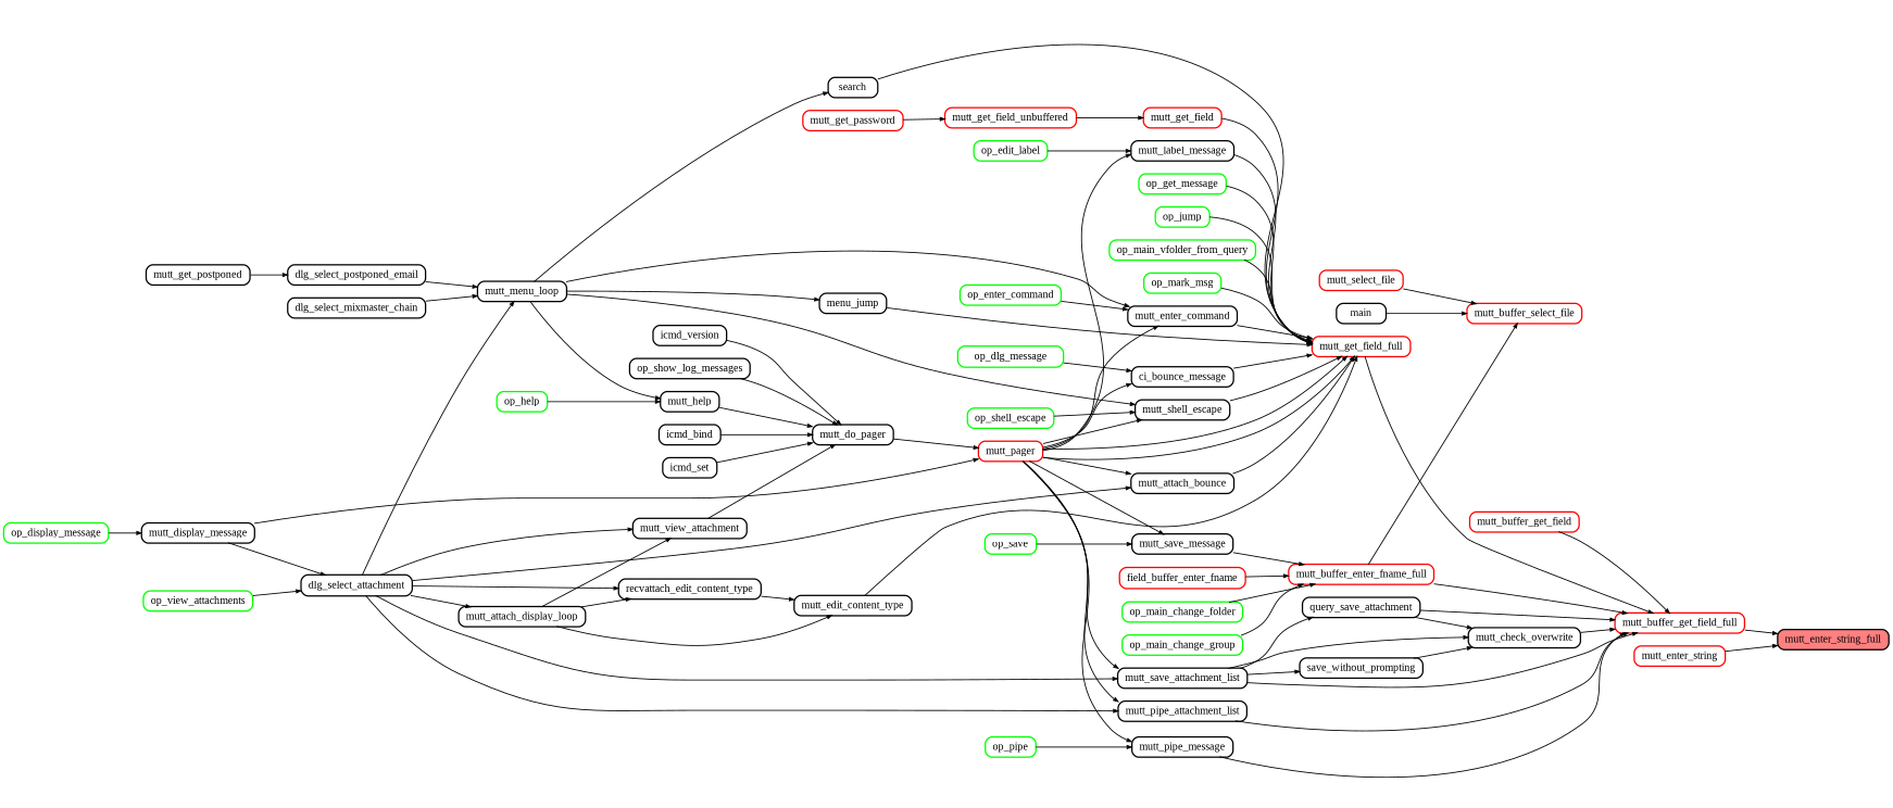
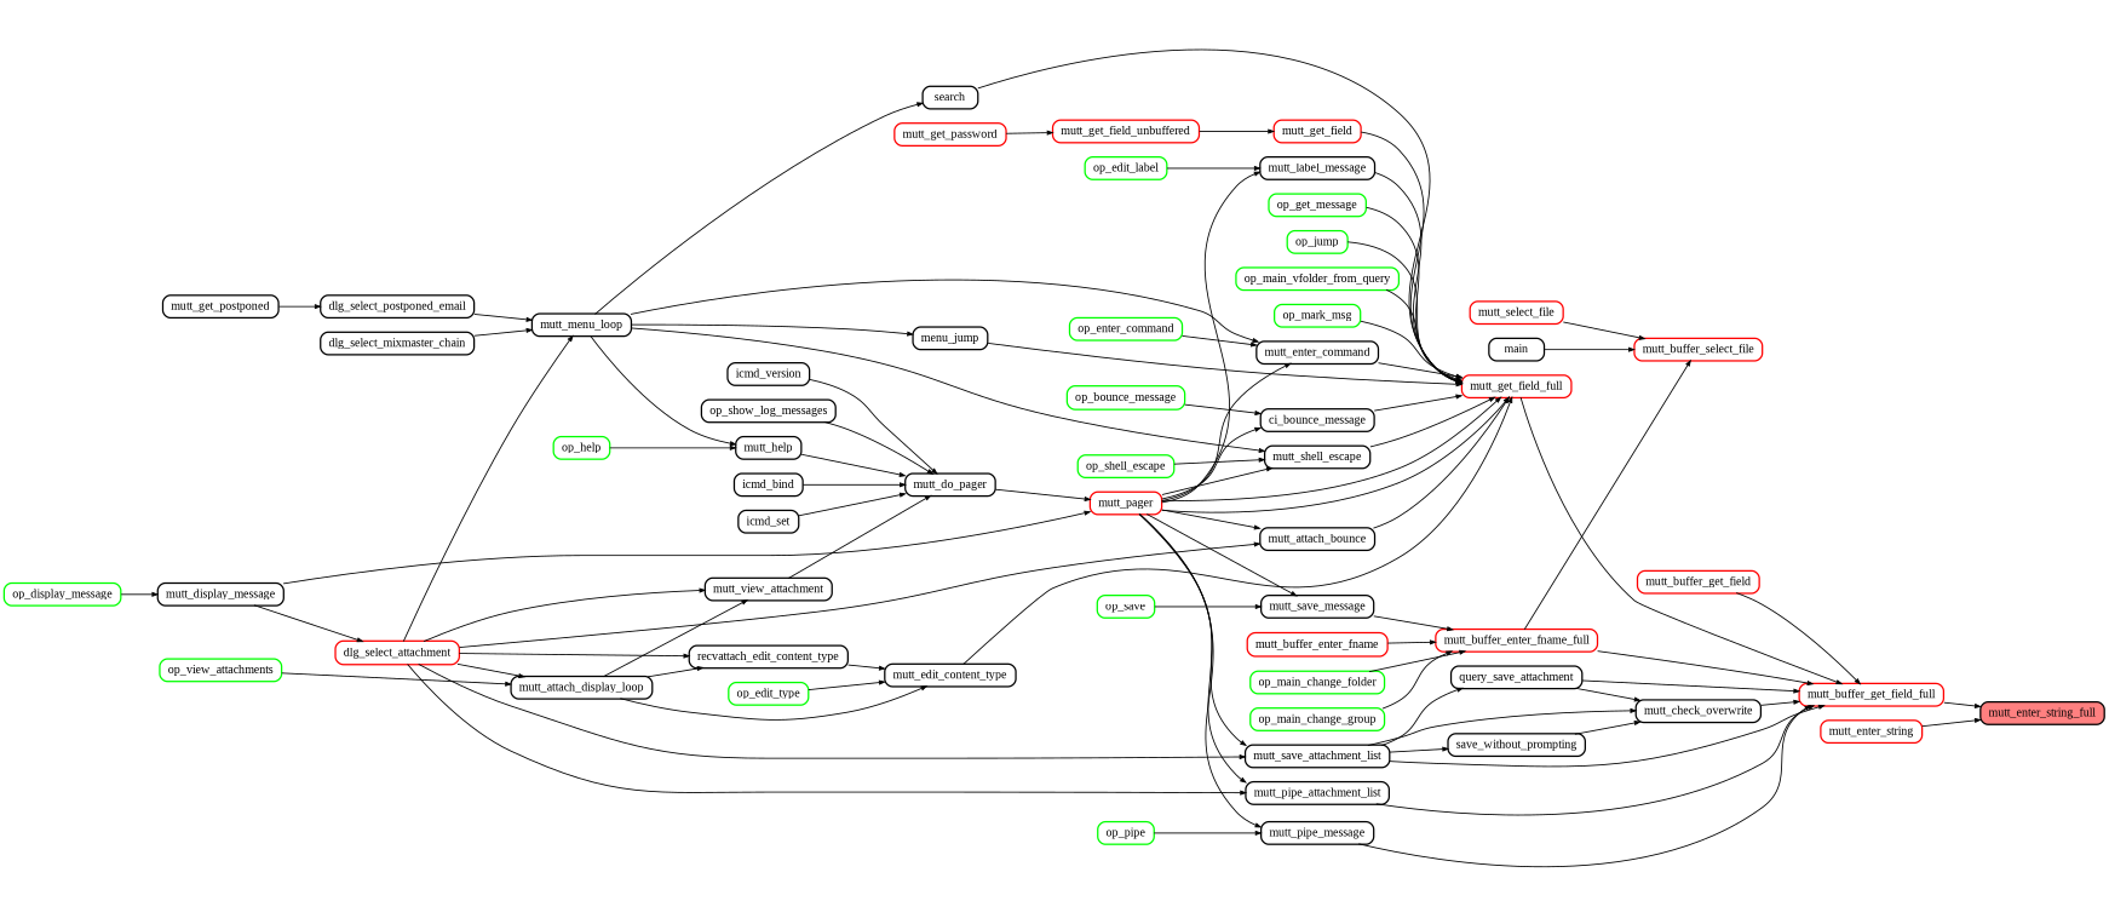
  digraph {
    compound=true
    fontname="Liberation Serif"
    nodesep=0.2
    rankdir=LR
    ranksep=0.5
    node [color="#000000" fillcolor="#ffffff" fontname="Liberation Serif" fontsize=12 penwidth=1.5 shape=Mrecord style="rounded,filled"]
    edge [arrowsize=0.5 fontname="Liberation Serif" penwidth=1.0]
    mutt_enter_string_full [color=black fillcolor="#ff8080" height=0.2]
-   mutt_buffer_enter_fname [color="#ff0000" height=0.2 label=field_buffer_enter_fname]
+   mutt_buffer_enter_fname [color="#ff0000" height=0.2]
    mutt_buffer_enter_fname_full [color="#ff0000" height=0.2]
    mutt_buffer_get_field_full [color="#ff0000" height=0.2]
    mutt_buffer_select_file [color="#ff0000" height=0.2]
    mutt_buffer_get_field [color="#ff0000" height=0.2]
    mutt_enter_string [color="#ff0000" height=0.2]
    mutt_get_field [color="#ff0000" height=0.2]
    mutt_get_field_full [color="#ff0000" height=0.2]
    mutt_get_field_unbuffered [color="#ff0000" height=0.2]
    mutt_get_password [color="#ff0000" height=0.2]
    mutt_select_file [color="#ff0000" height=0.2]
    mutt_pager [color="#ff0000" height=0.2]
    ci_bounce_message [height=0.2]
    mutt_attach_bounce [height=0.2]
    mutt_pipe_attachment_list [height=0.2]
    mutt_save_attachment_list [height=0.2]
    mutt_enter_command [height=0.2]
    mutt_label_message [height=0.2]
    mutt_shell_escape [height=0.2]
    mutt_pipe_message [height=0.2]
    mutt_save_message [height=0.2]
-   dlg_select_attachment [height=0.2]
+   dlg_select_attachment [color="#ff0000" height=0.2]
    mutt_attach_display_loop [height=0.2]
    mutt_menu_loop [height=0.2]
    mutt_view_attachment [height=0.2]
    recvattach_edit_content_type [height=0.2]
    mutt_check_overwrite [height=0.2]
    query_save_attachment [height=0.2]
    save_without_prompting [height=0.2]
-   op_bounce_message [color="#00ff00" height=0.2 label=op_dlg_message]
+   op_bounce_message [color="#00ff00" height=0.2]
    op_display_message [color="#00ff00" height=0.2]
    mutt_display_message [height=0.2]
    op_edit_label [color="#00ff00" height=0.2]
+   op_edit_type [color="#00ff00" height=0.2]
    mutt_edit_content_type [height=0.2]
    op_enter_command [color="#00ff00" height=0.2]
    op_get_message [color="#00ff00" height=0.2]
    op_help [color="#00ff00" height=0.2]
    mutt_help [height=0.2]
    mutt_do_pager [height=0.2]
    op_jump [color="#00ff00" height=0.2]
    op_main_change_folder [color="#00ff00" height=0.2]
    op_main_change_group [color="#00ff00" height=0.2]
    op_main_vfolder_from_query [color="#00ff00" height=0.2]
    op_mark_msg [color="#00ff00" height=0.2]
    op_pipe [color="#00ff00" height=0.2]
    op_save [color="#00ff00" height=0.2]
    op_shell_escape [color="#00ff00" height=0.2]
    op_view_attachments [color="#00ff00" height=0.2]
    menu_jump [height=0.2]
    search [height=0.2]
    dlg_select_mixmaster_chain [height=0.2]
    dlg_select_postponed_email [height=0.2]
    icmd_bind [height=0.2]
    icmd_set [height=0.2]
    icmd_version [height=0.2]
    main [height=0.2]
    mutt_get_postponed [height=0.2]
    op_show_log_messages [height=0.2]
    mutt_buffer_enter_fname -> mutt_buffer_enter_fname_full
    mutt_buffer_enter_fname_full -> mutt_buffer_get_field_full
    mutt_buffer_enter_fname_full -> mutt_buffer_select_file
    mutt_buffer_get_field_full -> mutt_enter_string_full
    mutt_buffer_get_field -> mutt_buffer_get_field_full
    mutt_enter_string -> mutt_enter_string_full
    mutt_get_field -> mutt_get_field_full
    mutt_get_field_full -> mutt_buffer_get_field_full
    mutt_get_field_unbuffered -> mutt_get_field
    mutt_get_password -> mutt_get_field_unbuffered
    mutt_select_file -> mutt_buffer_select_file
    mutt_pager -> mutt_get_field_full
    mutt_pager -> mutt_get_field_full
    mutt_pager -> ci_bounce_message
    mutt_pager -> mutt_attach_bounce
    mutt_pager -> mutt_pipe_attachment_list
    mutt_pager -> mutt_save_attachment_list
    mutt_pager -> mutt_enter_command
    mutt_pager -> mutt_label_message
    mutt_pager -> mutt_shell_escape
    mutt_pager -> mutt_pipe_message
    mutt_pager -> mutt_save_message
    ci_bounce_message -> mutt_get_field_full
    mutt_attach_bounce -> mutt_get_field_full
    mutt_pipe_attachment_list -> mutt_buffer_get_field_full
    mutt_save_attachment_list -> mutt_buffer_get_field_full
    mutt_save_attachment_list -> mutt_check_overwrite
    mutt_save_attachment_list -> query_save_attachment
    mutt_save_attachment_list -> save_without_prompting
    mutt_enter_command -> mutt_get_field_full
    mutt_label_message -> mutt_get_field_full
    mutt_shell_escape -> mutt_get_field_full
    mutt_pipe_message -> mutt_buffer_get_field_full
    mutt_save_message -> mutt_buffer_enter_fname_full
    dlg_select_attachment -> mutt_attach_bounce
    dlg_select_attachment -> mutt_pipe_attachment_list
    dlg_select_attachment -> mutt_save_attachment_list
    dlg_select_attachment -> mutt_attach_display_loop
    dlg_select_attachment -> mutt_menu_loop
    dlg_select_attachment -> mutt_view_attachment
    dlg_select_attachment -> recvattach_edit_content_type
    mutt_attach_display_loop -> mutt_view_attachment
    mutt_attach_display_loop -> recvattach_edit_content_type
    mutt_attach_display_loop -> mutt_edit_content_type
    mutt_menu_loop -> mutt_enter_command
    mutt_menu_loop -> mutt_shell_escape
    mutt_menu_loop -> mutt_help
    mutt_menu_loop -> menu_jump
    mutt_menu_loop -> search
    mutt_view_attachment -> mutt_do_pager
    recvattach_edit_content_type -> mutt_edit_content_type
    mutt_check_overwrite -> mutt_buffer_get_field_full
    query_save_attachment -> mutt_buffer_get_field_full
    query_save_attachment -> mutt_check_overwrite
    save_without_prompting -> mutt_check_overwrite
    op_bounce_message -> ci_bounce_message
    op_display_message -> mutt_display_message
    mutt_display_message -> mutt_pager
    mutt_display_message -> dlg_select_attachment
    op_edit_label -> mutt_label_message
+   op_edit_type -> mutt_edit_content_type
    mutt_edit_content_type -> mutt_get_field_full
    op_enter_command -> mutt_enter_command
    op_get_message -> mutt_get_field_full
    op_help -> mutt_help
    mutt_help -> mutt_do_pager
    mutt_do_pager -> mutt_pager
    op_jump -> mutt_get_field_full
    op_main_change_folder -> mutt_buffer_enter_fname_full
    op_main_change_group -> mutt_buffer_enter_fname_full
    op_main_vfolder_from_query -> mutt_get_field_full
    op_mark_msg -> mutt_get_field_full
    op_pipe -> mutt_pipe_message
    op_save -> mutt_save_message
    op_shell_escape -> mutt_shell_escape
-   op_view_attachments -> dlg_select_attachment
+   op_view_attachments -> mutt_attach_display_loop
    menu_jump -> mutt_get_field_full
    search -> mutt_get_field_full
    dlg_select_mixmaster_chain -> mutt_menu_loop
    dlg_select_postponed_email -> mutt_menu_loop
    icmd_bind -> mutt_do_pager
    icmd_set -> mutt_do_pager
    icmd_version -> mutt_do_pager
    main -> mutt_buffer_select_file
    mutt_get_postponed -> dlg_select_postponed_email
    op_show_log_messages -> mutt_do_pager
  }
